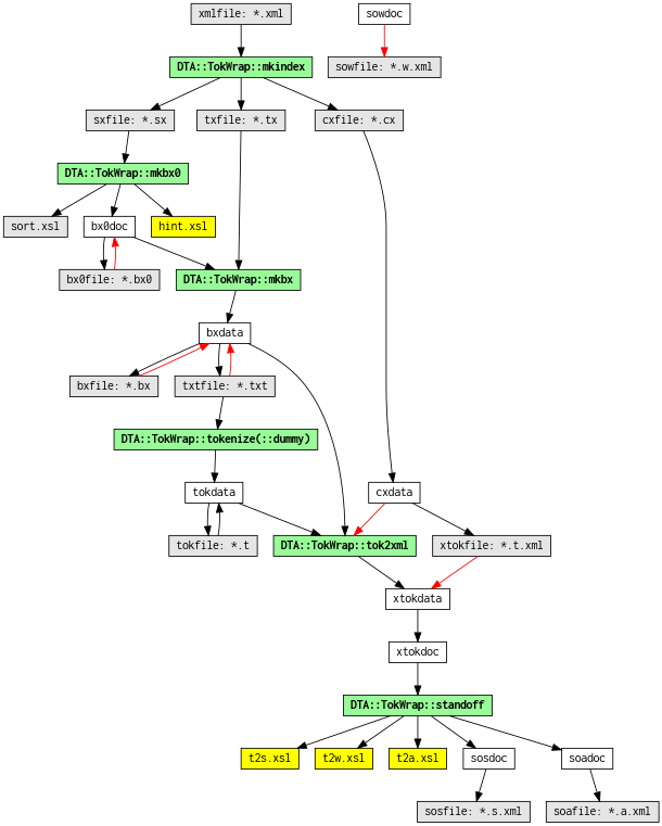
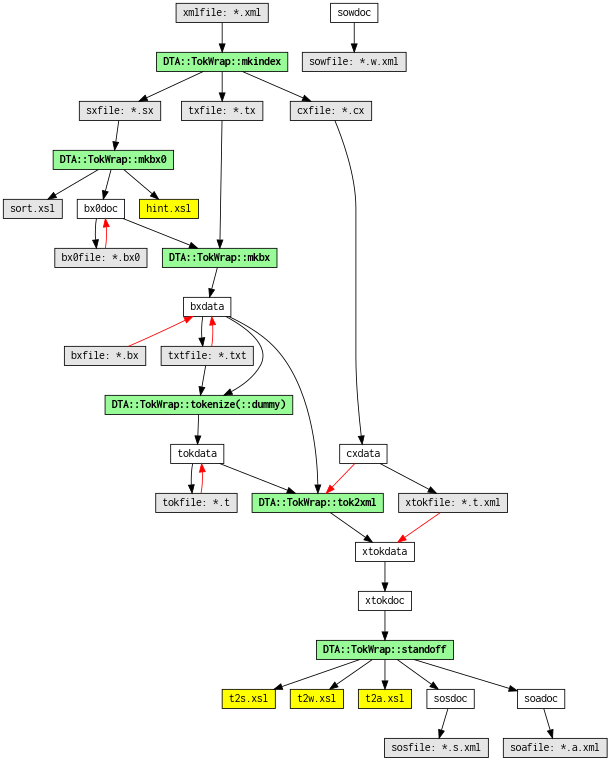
  digraph {
    node [fillcolor=grey90 fontname=Courier shape=rectangle style=filled]
    edge [decorate=0 fontname=Courier]
    n1 [height=0.25 label="sxfile: *.sx"]
    n2 [height=0.25 label="txfile: *.tx"]
    n3 [height=0.25 label="cxfile: *.cx"]
    n4 [height=0.25 label=cxdata fillcolor="" style=""]
    n5 [height=0.25 label=tokdata fillcolor="" style=""]
    n6 [fillcolor=PaleGreen fontname="Courier-Bold" height=0.25 label="DTA::TokWrap::mkbx0"]
    n7 [fillcolor=PaleGreen fontname="Courier-Bold" height=0.25 label="DTA::TokWrap::mkbx"]
    n8 [fillcolor=PaleGreen fontname="Courier-Bold" height=0.25 label="DTA::TokWrap::tok2xml"]
    n9 [height=0.25 label="xtokfile: *.t.xml"]
    n10 [height=0.25 label="tokfile: *.t"]
    n11 [height=0.25 label="xmlfile: *.xml"]
    n12 [fillcolor=PaleGreen fontname="Courier-Bold" height=0.25 label="DTA::TokWrap::mkindex"]
    n13 [height=0.25 label=bx0doc fillcolor="" style=""]
    n14 [fillcolor=yellow height=0.25 label="hint.xsl"]
    n15 [height=0.25 label="sort.xsl"]
    n16 [height=0.25 label=bxdata fillcolor="" style=""]
    n17 [height=0.25 label=xtokdata fillcolor="" style=""]
    n18 [height=0.25 label="bx0file: *.bx0"]
    n19 [height=0.25 label="bxfile: *.bx"]
    n20 [height=0.25 label="txtfile: *.txt"]
    n21 [fillcolor=PaleGreen fontname="Courier-Bold" height=0.25 justify=left label="DTA::TokWrap::tokenize(::dummy)"]
    n22 [height=0.25 label=xtokdoc fillcolor="" style=""]
    n23 [fillcolor=PaleGreen fontname="Courier-Bold" height=0.25 label="DTA::TokWrap::standoff"]
    n24 [fillcolor=yellow height=0.25 label="t2s.xsl"]
    n25 [fillcolor=yellow height=0.25 label="t2w.xsl"]
    n26 [fillcolor=yellow height=0.25 label="t2a.xsl"]
    n27 [height=0.25 label=sosdoc fillcolor="" style=""]
    n28 [height=0.25 label=soadoc fillcolor="" style=""]
    n29 [height=0.25 label=sowdoc fillcolor="" style=""]
    n30 [height=0.25 label="sowfile: *.w.xml"]
    n31 [height=0.25 label="sosfile: *.s.xml"]
    n32 [height=0.25 label="soafile: *.a.xml"]
    subgraph sub_1 {
      rank=same
      n1
      n2
      n3
    }
    subgraph sub_2 {
      rank=same
      n4
      n5
    }
    n1 -> n6
    n2 -> n7
    n3 -> n4
    n4 -> n8 [color=red]
    n4 -> n9
    n5 -> n8
    n5 -> n10
    n6 -> n13
    n6 -> n14
    n6 -> n15
    n7 -> n16
    n8 -> n17
    n9 -> n17 [color=red]
-   n10 -> n5 [color=black]
+   n10 -> n5 [color=red]
    n11 -> n12
    n12 -> n1
    n12 -> n2
    n12 -> n3
    n13 -> n7
    n13 -> n18
    n16 -> n8
-   n16 -> n19
+   n16 -> n21
    n16 -> n20
    n17 -> n22
    n18 -> n13 [color=red]
    n19 -> n16 [color=red]
    n20 -> n16 [color=red]
    n20 -> n21
    n21 -> n5
    n22 -> n23
    n23 -> n24
    n23 -> n25
    n23 -> n26
    n23 -> n27
    n23 -> n28
    n27 -> n31
    n28 -> n32
-   n29 -> n30 [color=red]
+   n29 -> n30
  }
